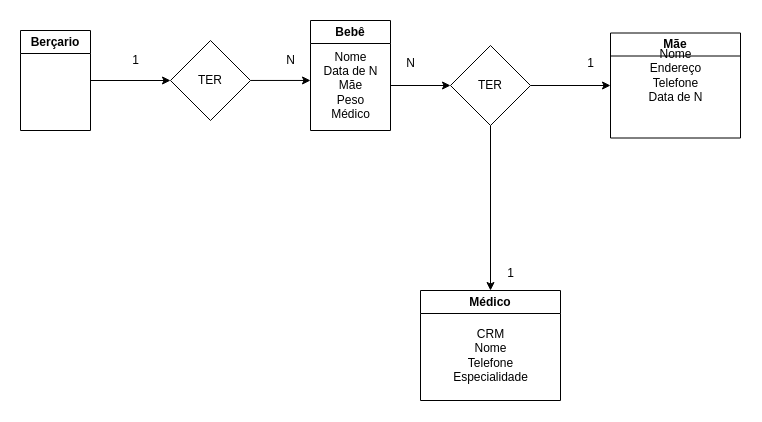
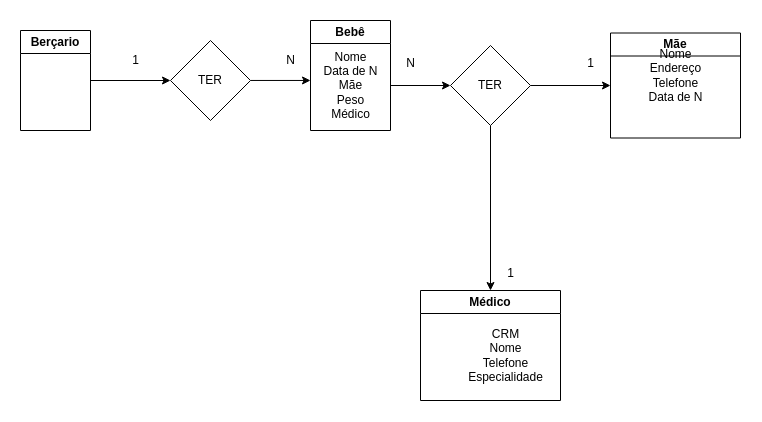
  <mxCell id="0" />
  <mxCell id="1" parent="0" />
  <mxCell id="2" style="edgeStyle=orthogonalEdgeStyle;rounded=0;orthogonalLoop=1;jettySize=auto;html=1;" edge="1" parent="1" source="3" target="5"><mxGeometry relative="1" as="geometry"><mxPoint x="180" y="80" as="targetPoint" /></mxGeometry></mxCell>
  <mxCell id="3" value="Berçario" style="swimlane;whiteSpace=wrap;html=1;" vertex="1" parent="1"><mxGeometry x="20" y="30" width="70" height="100" as="geometry" /></mxCell>
  <mxCell id="4" style="edgeStyle=orthogonalEdgeStyle;rounded=0;orthogonalLoop=1;jettySize=auto;html=1;entryX=0;entryY=0.444;entryDx=0;entryDy=0;entryPerimeter=0;" edge="1" parent="1" source="5" target="7"><mxGeometry relative="1" as="geometry"><mxPoint x="310" y="80" as="targetPoint" /></mxGeometry></mxCell>
  <mxCell id="5" value="TER" style="rhombus;whiteSpace=wrap;html=1;" vertex="1" parent="1"><mxGeometry x="170" y="40" width="80" height="80" as="geometry" /></mxCell>
  <mxCell id="6" value="Bebê" style="swimlane;whiteSpace=wrap;html=1;" vertex="1" parent="1"><mxGeometry x="310" y="20" width="80" height="110" as="geometry" /></mxCell>
  <mxCell id="7" value="&lt;div&gt;Nome&lt;/div&gt;&lt;div&gt;Data de N&lt;/div&gt;&lt;div&gt;Mãe&lt;/div&gt;&lt;div&gt;Peso&lt;/div&gt;&lt;div&gt;Médico&lt;br&gt;&lt;/div&gt;" style="text;html=1;align=center;verticalAlign=middle;resizable=0;points=[];autosize=1;strokeColor=none;fillColor=none;" vertex="1" parent="6"><mxGeometry y="20" width="80" height="90" as="geometry" /></mxCell>
  <mxCell id="8" style="edgeStyle=orthogonalEdgeStyle;rounded=0;orthogonalLoop=1;jettySize=auto;html=1;" edge="1" parent="1" source="10" target="12"><mxGeometry relative="1" as="geometry"><mxPoint x="590" y="85" as="targetPoint" /></mxGeometry></mxCell>
  <mxCell id="9" style="edgeStyle=orthogonalEdgeStyle;rounded=0;orthogonalLoop=1;jettySize=auto;html=1;" edge="1" parent="1" source="10" target="14"><mxGeometry relative="1" as="geometry"><mxPoint x="490" y="240" as="targetPoint" /></mxGeometry></mxCell>
  <mxCell id="10" value="TER" style="rhombus;whiteSpace=wrap;html=1;" vertex="1" parent="1"><mxGeometry x="450" y="45" width="80" height="80" as="geometry" /></mxCell>
  <mxCell id="11" style="edgeStyle=orthogonalEdgeStyle;rounded=0;orthogonalLoop=1;jettySize=auto;html=1;entryX=0;entryY=0.5;entryDx=0;entryDy=0;" edge="1" parent="1" source="7" target="10"><mxGeometry relative="1" as="geometry" /></mxCell>
  <mxCell id="12" value="Mãe" style="swimlane;whiteSpace=wrap;html=1;" vertex="1" parent="1"><mxGeometry x="610" y="32.5" width="130" height="105" as="geometry" /></mxCell>
  <mxCell id="13" value="&lt;div&gt;Nome&lt;/div&gt;&lt;div&gt;Endereço&lt;/div&gt;&lt;div&gt;Telefone&lt;/div&gt;&lt;div&gt;Data de N&lt;br&gt;&lt;/div&gt;" style="text;html=1;align=center;verticalAlign=middle;resizable=0;points=[];autosize=1;strokeColor=none;fillColor=none;" vertex="1" parent="12"><mxGeometry x="25" y="7.5" width="80" height="70" as="geometry" /></mxCell>
  <mxCell id="14" value="Médico" style="swimlane;whiteSpace=wrap;html=1;" vertex="1" parent="1"><mxGeometry x="420" y="290" width="140" height="110" as="geometry" /></mxCell>
- <mxCell id="15" value="&lt;div&gt;CRM&lt;/div&gt;&lt;div&gt;Nome&lt;/div&gt;&lt;div&gt;Telefone&lt;/div&gt;&lt;div&gt;Especialidade&lt;br&gt;&lt;/div&gt;" style="text;html=1;align=center;verticalAlign=middle;resizable=0;points=[];autosize=1;strokeColor=none;fillColor=none;" vertex="1" parent="14"><mxGeometry x="20" y="30" width="100" height="70" as="geometry" /></mxCell>
+ <mxCell id="15" value="&lt;div&gt;CRM&lt;/div&gt;&lt;div&gt;Nome&lt;/div&gt;&lt;div&gt;Telefone&lt;/div&gt;&lt;div&gt;Especialidade&lt;br&gt;&lt;/div&gt;" style="text;html=1;align=center;verticalAlign=middle;resizable=0;points=[];autosize=1;strokeColor=none;fillColor=none;" vertex="1" parent="14"><mxGeometry x="35" y="30" width="100" height="70" as="geometry" /></mxCell>
  <mxCell id="16" value="1" style="text;html=1;align=center;verticalAlign=middle;resizable=0;points=[];autosize=1;strokeColor=none;fillColor=none;" vertex="1" parent="1"><mxGeometry x="120" y="45" width="30" height="30" as="geometry" /></mxCell>
  <mxCell id="17" value="N" style="text;html=1;align=center;verticalAlign=middle;resizable=0;points=[];autosize=1;strokeColor=none;fillColor=none;" vertex="1" parent="1"><mxGeometry x="275" y="45" width="30" height="30" as="geometry" /></mxCell>
  <mxCell id="18" value="N" style="text;html=1;align=center;verticalAlign=middle;resizable=0;points=[];autosize=1;strokeColor=none;fillColor=none;" vertex="1" parent="1"><mxGeometry x="395" y="48" width="30" height="30" as="geometry" /></mxCell>
  <mxCell id="19" value="1" style="text;html=1;align=center;verticalAlign=middle;resizable=0;points=[];autosize=1;strokeColor=none;fillColor=none;" vertex="1" parent="1"><mxGeometry x="575" y="48" width="30" height="30" as="geometry" /></mxCell>
  <mxCell id="20" value="1" style="text;html=1;align=center;verticalAlign=middle;resizable=0;points=[];autosize=1;strokeColor=none;fillColor=none;" vertex="1" parent="1"><mxGeometry x="495" y="258" width="30" height="30" as="geometry" /></mxCell>
